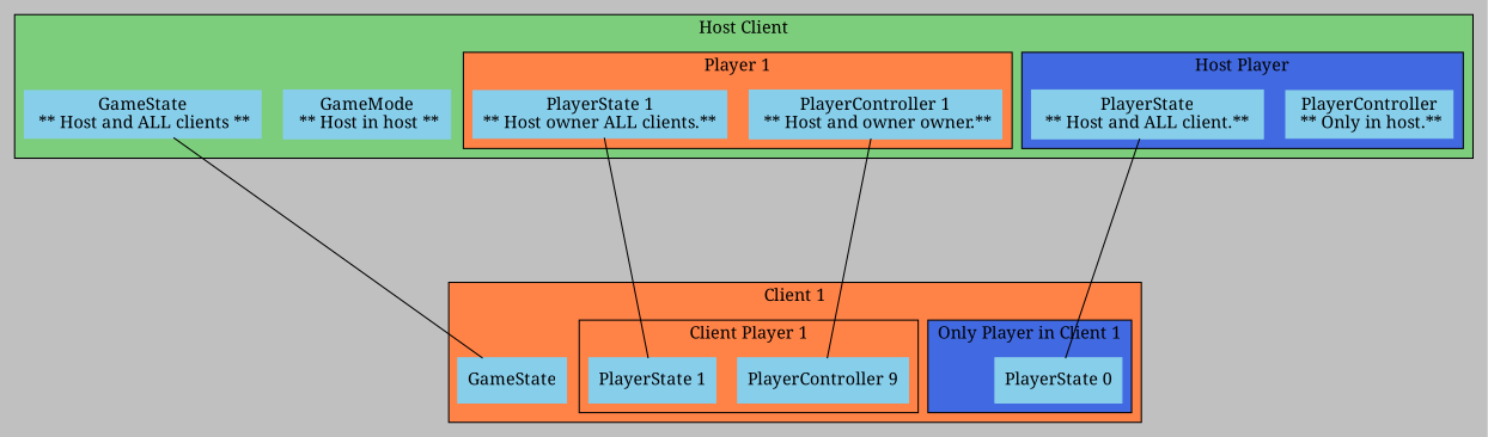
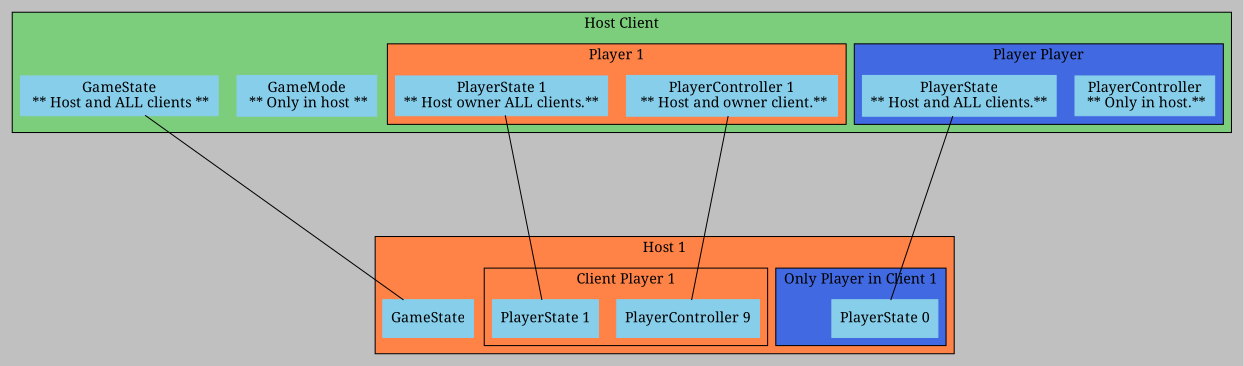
  graph {
    bgcolor=gray
    compound=true
    constraint=false
    fontname="Noto Serif"
    rank=source
    ranksep=2.5
    splines=line
    node [color=skyblue fontname="Noto Serif" shape=record style=filled]
    edge [fontname="Noto Serif"]
    n1 [label="PlayerController\n ** Only in host.**"]
-   n2 [label="PlayerState\n** Host and ALL client.**"]
-   n3 [label="PlayerController 1\n ** Host and owner owner.**"]
+   n2 [label="PlayerState\n** Host and ALL clients.**"]
+   n3 [label="PlayerController 1\n ** Host and owner client.**"]
    n4 [label="PlayerState 1\n** Host owner ALL clients.**"]
-   n5 [label="GameMode\n ** Host in host **"]
+   n5 [label="GameMode\n ** Only in host **"]
    n6 [label="GameState\n ** Host and ALL clients **"]
    n7 [label="PlayerState 0"]
    n8 [label="PlayerController 9"]
    n9 [label="PlayerState 1"]
    n10 [label=GameState]
    subgraph cluster_1 {
      bgcolor=palegreen3
      label="Host Client"
      n5
      n6
      subgraph cluster_2 {
        bgcolor=royalblue
-       label="Host Player"
+       label="Player Player"
        n1
        n2
      }
      subgraph cluster_3 {
        bgcolor=sienna1
        label="Player 1"
        n3
        n4
      }
    }
    subgraph cluster_4 {
      bgcolor=sienna1
-     label="Client 1"
+     label="Host 1"
      n10
      subgraph cluster_5 {
        bgcolor=royalblue
        label="Only Player in Client 1"
        n7
      }
      subgraph cluster_6 {
        bgcolor=sienna1
        label="Client Player 1"
        n8
        n9
      }
    }
    n2 -- n7
    n3 -- n8
    n4 -- n9
    n6 -- n10
  }
